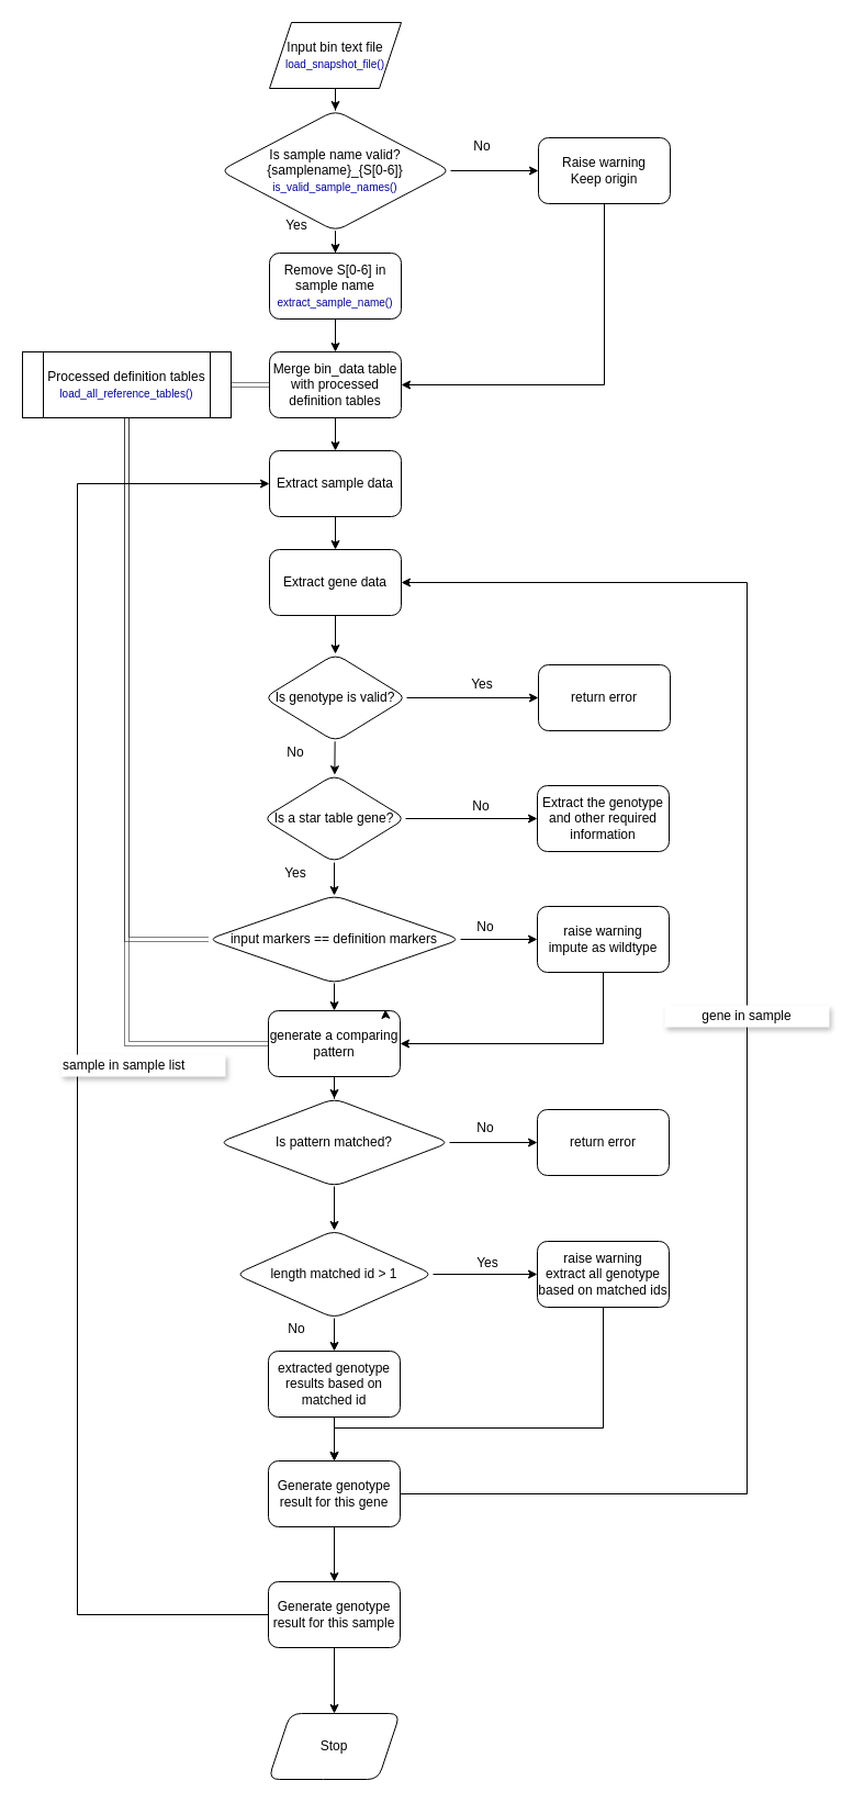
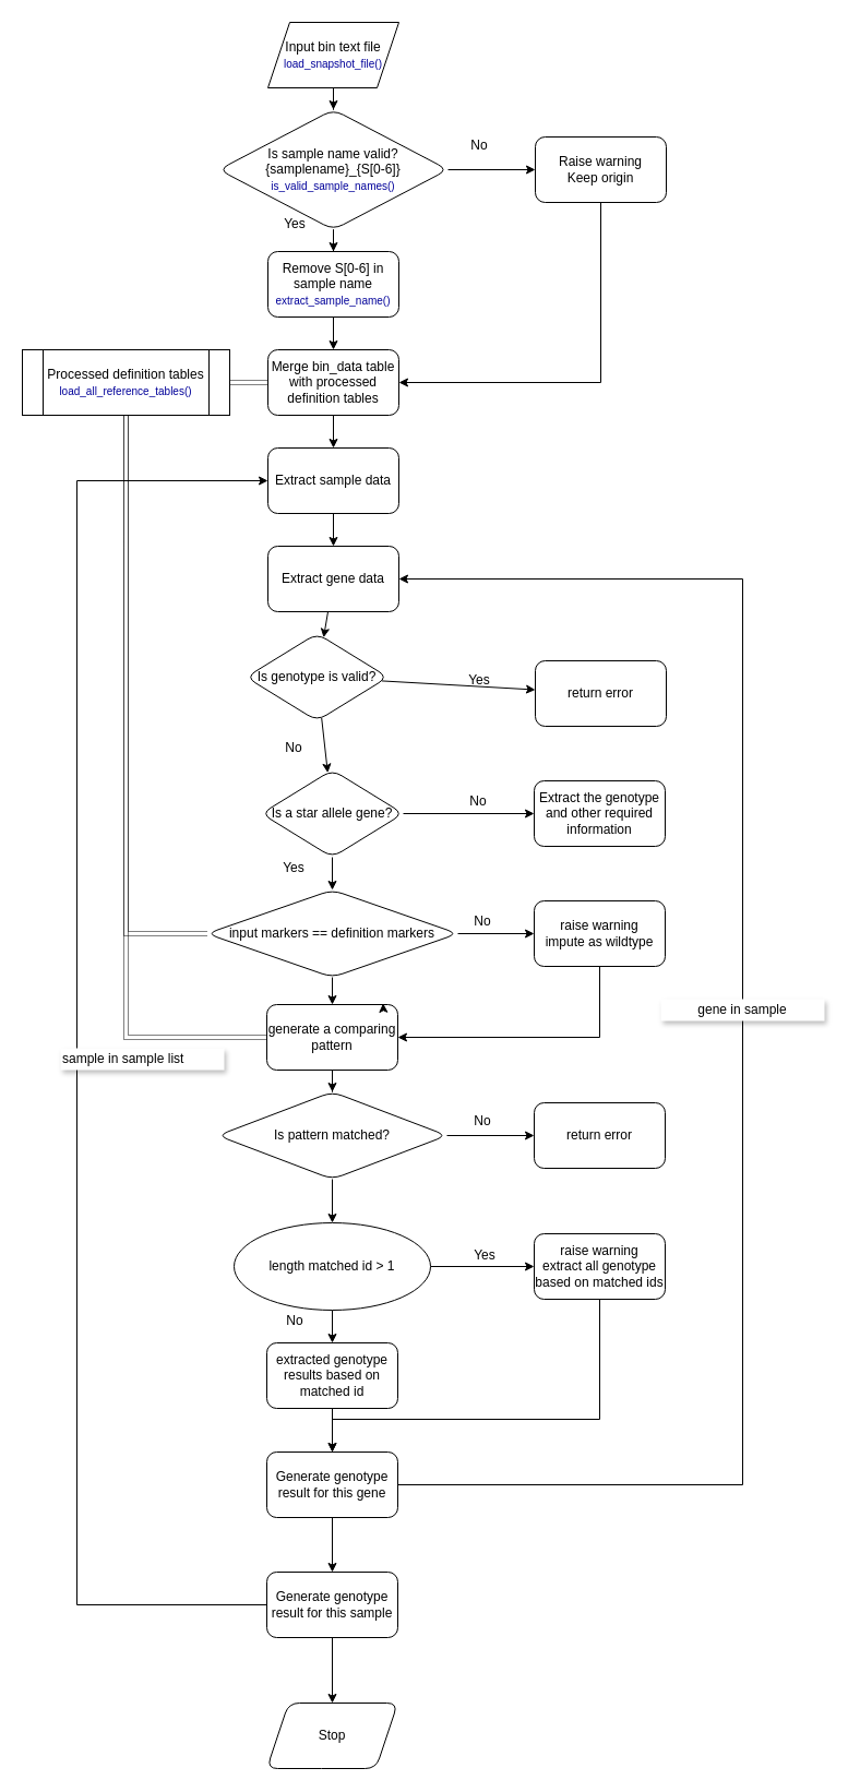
  <mxCell id="0" />
  <mxCell id="1" parent="0" />
  <mxCell id="2" value="Yes" style="rounded=0;html=1;jettySize=auto;orthogonalLoop=1;fontSize=11;endArrow=block;endFill=0;endSize=8;strokeWidth=1;shadow=0;labelBackgroundColor=none;edgeStyle=orthogonalEdgeStyle;" parent="1" edge="1"><mxGeometry y="20" relative="1" as="geometry"><mxPoint as="offset" /><mxPoint x="230" y="260" as="sourcePoint" /></mxGeometry></mxCell>
  <mxCell id="3" value="No" style="edgeStyle=orthogonalEdgeStyle;rounded=0;html=1;jettySize=auto;orthogonalLoop=1;fontSize=11;endArrow=block;endFill=0;endSize=8;strokeWidth=1;shadow=0;labelBackgroundColor=none;" parent="1" edge="1"><mxGeometry y="10" relative="1" as="geometry"><mxPoint as="offset" /><mxPoint x="280" y="220" as="sourcePoint" /></mxGeometry></mxCell>
  <mxCell id="4" value="No" style="rounded=0;html=1;jettySize=auto;orthogonalLoop=1;fontSize=11;endArrow=block;endFill=0;endSize=8;strokeWidth=1;shadow=0;labelBackgroundColor=none;edgeStyle=orthogonalEdgeStyle;" parent="1" edge="1"><mxGeometry x="0.333" y="20" relative="1" as="geometry"><mxPoint as="offset" /><mxPoint x="230" y="380" as="sourcePoint" /></mxGeometry></mxCell>
  <mxCell id="5" value="Yes" style="edgeStyle=orthogonalEdgeStyle;rounded=0;html=1;jettySize=auto;orthogonalLoop=1;fontSize=11;endArrow=block;endFill=0;endSize=8;strokeWidth=1;shadow=0;labelBackgroundColor=none;" parent="1" edge="1"><mxGeometry y="10" relative="1" as="geometry"><mxPoint as="offset" /><mxPoint x="330" y="340" as="targetPoint" /></mxGeometry></mxCell>
  <mxCell id="6" value="" style="edgeStyle=orthogonalEdgeStyle;rounded=0;orthogonalLoop=1;jettySize=auto;html=1;" edge="1" parent="1" source="8" target="10"><mxGeometry relative="1" as="geometry" /></mxCell>
  <mxCell id="7" value="" style="edgeStyle=orthogonalEdgeStyle;rounded=0;orthogonalLoop=1;jettySize=auto;html=1;" edge="1" parent="1" source="8" target="12"><mxGeometry relative="1" as="geometry" /></mxCell>
  <mxCell id="8" value="Is sample name valid?&lt;br&gt;{samplename}_{S[0-6]}&lt;br&gt;&lt;font style=&quot;font-size: 10px&quot; color=&quot;#000099&quot;&gt;is_valid_sample_names()&lt;/font&gt;" style="rhombus;whiteSpace=wrap;html=1;rounded=1;shadow=0;strokeWidth=1;glass=0;" vertex="1" parent="1"><mxGeometry x="200" y="100" width="210" height="110" as="geometry" /></mxCell>
  <mxCell id="9" value="" style="edgeStyle=orthogonalEdgeStyle;rounded=0;orthogonalLoop=1;jettySize=auto;html=1;" edge="1" parent="1" source="10" target="17"><mxGeometry relative="1" as="geometry" /></mxCell>
  <mxCell id="10" value="Remove S[0-6] in sample name&lt;br&gt;&lt;span style=&quot;color: rgb(0 , 0 , 153) ; font-size: 10px&quot;&gt;extract_sample_name()&lt;/span&gt;" style="whiteSpace=wrap;html=1;rounded=1;shadow=0;strokeWidth=1;glass=0;" vertex="1" parent="1"><mxGeometry x="245" y="230" width="120" height="60" as="geometry" /></mxCell>
  <mxCell id="11" style="edgeStyle=orthogonalEdgeStyle;rounded=0;orthogonalLoop=1;jettySize=auto;html=1;exitX=0.5;exitY=1;exitDx=0;exitDy=0;entryX=1;entryY=0.5;entryDx=0;entryDy=0;" edge="1" parent="1" source="12" target="17"><mxGeometry relative="1" as="geometry" /></mxCell>
  <mxCell id="12" value="Raise warning&lt;br&gt;Keep origin" style="whiteSpace=wrap;html=1;rounded=1;shadow=0;strokeWidth=1;glass=0;" vertex="1" parent="1"><mxGeometry x="490" y="125" width="120" height="60" as="geometry" /></mxCell>
  <mxCell id="13" value="No" style="text;html=1;strokeColor=none;fillColor=none;align=center;verticalAlign=middle;whiteSpace=wrap;rounded=0;" vertex="1" parent="1"><mxGeometry x="419" y="123" width="40" height="20" as="geometry" /></mxCell>
  <mxCell id="14" value="Yes" style="text;html=1;strokeColor=none;fillColor=none;align=center;verticalAlign=middle;whiteSpace=wrap;rounded=0;" vertex="1" parent="1"><mxGeometry x="250" y="195" width="40" height="20" as="geometry" /></mxCell>
  <mxCell id="15" style="edgeStyle=orthogonalEdgeStyle;rounded=0;orthogonalLoop=1;jettySize=auto;html=1;exitX=0.5;exitY=1;exitDx=0;exitDy=0;" edge="1" parent="1" source="14" target="14"><mxGeometry relative="1" as="geometry" /></mxCell>
  <mxCell id="16" value="" style="edgeStyle=none;rounded=0;orthogonalLoop=1;jettySize=auto;html=1;" edge="1" parent="1" source="17" target="25"><mxGeometry relative="1" as="geometry" /></mxCell>
  <mxCell id="17" value="Merge bin_data table with processed definition tables" style="whiteSpace=wrap;html=1;rounded=1;shadow=0;strokeWidth=1;glass=0;" vertex="1" parent="1"><mxGeometry x="245" y="320" width="120" height="60" as="geometry" /></mxCell>
  <mxCell id="18" style="rounded=0;orthogonalLoop=1;jettySize=auto;html=1;exitX=1;exitY=0.5;exitDx=0;exitDy=0;entryX=0;entryY=0.5;entryDx=0;entryDy=0;shape=link;dashed=1;dashPattern=1 1;" edge="1" parent="1" source="21" target="17"><mxGeometry relative="1" as="geometry" /></mxCell>
  <mxCell id="19" style="edgeStyle=orthogonalEdgeStyle;rounded=0;orthogonalLoop=1;jettySize=auto;html=1;exitX=0.5;exitY=1;exitDx=0;exitDy=0;entryX=0;entryY=0.5;entryDx=0;entryDy=0;shape=link;dashed=1;dashPattern=1 1;" edge="1" parent="1" source="21" target="47"><mxGeometry relative="1" as="geometry" /></mxCell>
  <mxCell id="20" style="edgeStyle=orthogonalEdgeStyle;rounded=0;orthogonalLoop=1;jettySize=auto;html=1;exitX=0.5;exitY=1;exitDx=0;exitDy=0;entryX=0;entryY=0.5;entryDx=0;entryDy=0;shape=link;dashed=1;dashPattern=1 1;" edge="1" parent="1" source="21" target="40"><mxGeometry relative="1" as="geometry" /></mxCell>
  <mxCell id="21" value="Processed definition tables&lt;br&gt;&lt;font style=&quot;font-size: 10px&quot; color=&quot;#000099&quot;&gt;load_all_reference_tables()&lt;/font&gt;" style="shape=process;whiteSpace=wrap;html=1;backgroundOutline=1;" vertex="1" parent="1"><mxGeometry x="20" y="320" width="190" height="60" as="geometry" /></mxCell>
  <mxCell id="22" style="edgeStyle=orthogonalEdgeStyle;rounded=0;orthogonalLoop=1;jettySize=auto;html=1;exitX=0.5;exitY=1;exitDx=0;exitDy=0;" edge="1" parent="1" source="23" target="8"><mxGeometry relative="1" as="geometry" /></mxCell>
  <mxCell id="23" value="Input bin text file&lt;br&gt;&lt;span style=&quot;color: rgb(0 , 0 , 153) ; font-size: 10px&quot;&gt;load_snapshot_file()&lt;/span&gt;" style="shape=parallelogram;perimeter=parallelogramPerimeter;whiteSpace=wrap;html=1;fixedSize=1;" vertex="1" parent="1"><mxGeometry x="245" y="20" width="120" height="60" as="geometry" /></mxCell>
  <mxCell id="24" value="" style="edgeStyle=none;rounded=0;orthogonalLoop=1;jettySize=auto;html=1;" edge="1" parent="1" source="25" target="27"><mxGeometry relative="1" as="geometry" /></mxCell>
  <mxCell id="25" value="Extract sample data" style="whiteSpace=wrap;html=1;rounded=1;shadow=0;strokeWidth=1;glass=0;" vertex="1" parent="1"><mxGeometry x="245" y="410" width="120" height="60" as="geometry" /></mxCell>
  <mxCell id="26" value="" style="edgeStyle=none;rounded=0;orthogonalLoop=1;jettySize=auto;html=1;" edge="1" parent="1" source="27" target="30"><mxGeometry relative="1" as="geometry" /></mxCell>
  <mxCell id="27" value="Extract gene data" style="whiteSpace=wrap;html=1;rounded=1;shadow=0;strokeWidth=1;glass=0;" vertex="1" parent="1"><mxGeometry x="245" y="500" width="120" height="60" as="geometry" /></mxCell>
  <mxCell id="28" value="" style="edgeStyle=none;rounded=0;orthogonalLoop=1;jettySize=auto;html=1;" edge="1" parent="1" source="30" target="31"><mxGeometry relative="1" as="geometry" /></mxCell>
  <mxCell id="29" value="" style="edgeStyle=none;rounded=0;orthogonalLoop=1;jettySize=auto;html=1;" edge="1" parent="1" source="30" target="35"><mxGeometry relative="1" as="geometry" /></mxCell>
- <mxCell id="30" value="Is genotype is valid?" style="rhombus;whiteSpace=wrap;html=1;rounded=1;shadow=0;strokeWidth=1;glass=0;" vertex="1" parent="1"><mxGeometry x="240" y="595" width="130" height="80" as="geometry" /></mxCell>
+ <mxCell id="30" value="Is genotype is valid?" style="rhombus;whiteSpace=wrap;html=1;rounded=1;shadow=0;strokeWidth=1;glass=0;" vertex="1" parent="1"><mxGeometry x="225" y="580" width="130" height="80" as="geometry" /></mxCell>
  <mxCell id="31" value="return error" style="whiteSpace=wrap;html=1;rounded=1;shadow=0;strokeWidth=1;glass=0;" vertex="1" parent="1"><mxGeometry x="490" y="605" width="120" height="60" as="geometry" /></mxCell>
  <mxCell id="32" value="Yes" style="text;html=1;strokeColor=none;fillColor=none;align=center;verticalAlign=middle;whiteSpace=wrap;rounded=0;" vertex="1" parent="1"><mxGeometry x="419" y="613" width="40" height="20" as="geometry" /></mxCell>
  <mxCell id="33" value="" style="edgeStyle=none;rounded=0;orthogonalLoop=1;jettySize=auto;html=1;" edge="1" parent="1" source="35" target="36"><mxGeometry relative="1" as="geometry" /></mxCell>
  <mxCell id="34" value="" style="edgeStyle=none;rounded=0;orthogonalLoop=1;jettySize=auto;html=1;" edge="1" parent="1" source="35" target="40"><mxGeometry relative="1" as="geometry" /></mxCell>
- <mxCell id="35" value="Is a star table gene?" style="rhombus;whiteSpace=wrap;html=1;rounded=1;shadow=0;strokeWidth=1;glass=0;" vertex="1" parent="1"><mxGeometry x="239" y="705" width="130" height="80" as="geometry" /></mxCell>
+ <mxCell id="35" value="Is a star allele gene?" style="rhombus;whiteSpace=wrap;html=1;rounded=1;shadow=0;strokeWidth=1;glass=0;" vertex="1" parent="1"><mxGeometry x="239" y="705" width="130" height="80" as="geometry" /></mxCell>
  <mxCell id="36" value="Extract the genotype and other required information" style="whiteSpace=wrap;html=1;rounded=1;shadow=0;strokeWidth=1;glass=0;" vertex="1" parent="1"><mxGeometry x="489" y="715" width="120" height="60" as="geometry" /></mxCell>
  <mxCell id="37" value="No" style="text;html=1;strokeColor=none;fillColor=none;align=center;verticalAlign=middle;whiteSpace=wrap;rounded=0;" vertex="1" parent="1"><mxGeometry x="418" y="724" width="40" height="20" as="geometry" /></mxCell>
  <mxCell id="38" style="edgeStyle=orthogonalEdgeStyle;rounded=0;orthogonalLoop=1;jettySize=auto;html=1;exitX=1;exitY=0.5;exitDx=0;exitDy=0;entryX=0;entryY=0.5;entryDx=0;entryDy=0;" edge="1" parent="1" source="40" target="44"><mxGeometry relative="1" as="geometry" /></mxCell>
  <mxCell id="39" value="" style="edgeStyle=none;rounded=0;orthogonalLoop=1;jettySize=auto;html=1;" edge="1" parent="1" source="40" target="47"><mxGeometry relative="1" as="geometry" /></mxCell>
  <mxCell id="40" value="input markers == definition markers" style="rhombus;whiteSpace=wrap;html=1;rounded=1;shadow=0;strokeWidth=1;glass=0;" vertex="1" parent="1"><mxGeometry x="189" y="815" width="230" height="80" as="geometry" /></mxCell>
  <mxCell id="41" value="Yes" style="text;html=1;strokeColor=none;fillColor=none;align=center;verticalAlign=middle;whiteSpace=wrap;rounded=0;" vertex="1" parent="1"><mxGeometry x="249" y="785" width="40" height="20" as="geometry" /></mxCell>
  <mxCell id="42" value="No" style="text;html=1;strokeColor=none;fillColor=none;align=center;verticalAlign=middle;whiteSpace=wrap;rounded=0;" vertex="1" parent="1"><mxGeometry x="249" y="675" width="40" height="20" as="geometry" /></mxCell>
  <mxCell id="43" style="edgeStyle=orthogonalEdgeStyle;rounded=0;orthogonalLoop=1;jettySize=auto;html=1;exitX=0.5;exitY=1;exitDx=0;exitDy=0;entryX=1;entryY=0.5;entryDx=0;entryDy=0;" edge="1" parent="1" source="44" target="47"><mxGeometry relative="1" as="geometry" /></mxCell>
  <mxCell id="44" value="raise warning&lt;br&gt;impute as wildtype" style="whiteSpace=wrap;html=1;rounded=1;shadow=0;strokeWidth=1;glass=0;" vertex="1" parent="1"><mxGeometry x="489" y="825" width="120" height="60" as="geometry" /></mxCell>
  <mxCell id="45" value="No" style="text;html=1;strokeColor=none;fillColor=none;align=center;verticalAlign=middle;whiteSpace=wrap;rounded=0;" vertex="1" parent="1"><mxGeometry x="422" y="834" width="40" height="20" as="geometry" /></mxCell>
  <mxCell id="46" value="" style="edgeStyle=orthogonalEdgeStyle;rounded=0;orthogonalLoop=1;jettySize=auto;html=1;" edge="1" parent="1" source="47" target="50"><mxGeometry relative="1" as="geometry" /></mxCell>
  <mxCell id="47" value="generate a comparing pattern" style="whiteSpace=wrap;html=1;rounded=1;shadow=0;strokeWidth=1;glass=0;" vertex="1" parent="1"><mxGeometry x="244" y="920" width="120" height="60" as="geometry" /></mxCell>
  <mxCell id="48" value="" style="edgeStyle=orthogonalEdgeStyle;rounded=0;orthogonalLoop=1;jettySize=auto;html=1;" edge="1" parent="1" source="50" target="51"><mxGeometry relative="1" as="geometry" /></mxCell>
  <mxCell id="49" value="" style="edgeStyle=orthogonalEdgeStyle;rounded=0;orthogonalLoop=1;jettySize=auto;html=1;" edge="1" parent="1" source="50" target="58"><mxGeometry relative="1" as="geometry" /></mxCell>
  <mxCell id="50" value="Is pattern matched?" style="rhombus;whiteSpace=wrap;html=1;rounded=1;shadow=0;strokeWidth=1;glass=0;" vertex="1" parent="1"><mxGeometry x="199" y="1000" width="210" height="80" as="geometry" /></mxCell>
  <mxCell id="51" value="return error" style="whiteSpace=wrap;html=1;rounded=1;shadow=0;strokeWidth=1;glass=0;" vertex="1" parent="1"><mxGeometry x="489" y="1010" width="120" height="60" as="geometry" /></mxCell>
  <mxCell id="52" value="" style="edgeStyle=orthogonalEdgeStyle;rounded=0;orthogonalLoop=1;jettySize=auto;html=1;" edge="1" parent="1" source="53" target="66"><mxGeometry relative="1" as="geometry" /></mxCell>
  <mxCell id="53" value="extracted genotype results based on matched id" style="whiteSpace=wrap;html=1;rounded=1;shadow=0;strokeWidth=1;glass=0;" vertex="1" parent="1"><mxGeometry x="244" y="1230" width="120" height="60" as="geometry" /></mxCell>
  <mxCell id="54" style="edgeStyle=orthogonalEdgeStyle;rounded=0;orthogonalLoop=1;jettySize=auto;html=1;exitX=1;exitY=0.5;exitDx=0;exitDy=0;" edge="1" parent="1" source="66"><mxGeometry relative="1" as="geometry"><mxPoint x="354" y="1360" as="sourcePoint" /><mxPoint x="365" y="530" as="targetPoint" /><Array as="points"><mxPoint x="680" y="1360" /><mxPoint x="680" y="530" /><mxPoint x="365" y="530" /></Array></mxGeometry></mxCell>
  <mxCell id="55" style="edgeStyle=orthogonalEdgeStyle;rounded=0;orthogonalLoop=1;jettySize=auto;html=1;exitX=0.75;exitY=0;exitDx=0;exitDy=0;entryX=0.888;entryY=-0.019;entryDx=0;entryDy=0;entryPerimeter=0;" edge="1" parent="1" source="47" target="47"><mxGeometry relative="1" as="geometry" /></mxCell>
  <mxCell id="56" style="edgeStyle=orthogonalEdgeStyle;rounded=0;orthogonalLoop=1;jettySize=auto;html=1;exitX=0.5;exitY=1;exitDx=0;exitDy=0;entryX=0.5;entryY=0;entryDx=0;entryDy=0;" edge="1" parent="1" source="58" target="53"><mxGeometry relative="1" as="geometry" /></mxCell>
  <mxCell id="57" value="" style="edgeStyle=orthogonalEdgeStyle;rounded=0;orthogonalLoop=1;jettySize=auto;html=1;" edge="1" parent="1" source="58" target="60"><mxGeometry relative="1" as="geometry" /></mxCell>
- <mxCell id="58" value="length matched id &amp;gt; 1" style="rhombus;whiteSpace=wrap;html=1;rounded=1;shadow=0;strokeWidth=1;glass=0;" vertex="1" parent="1"><mxGeometry x="214" y="1120" width="180" height="80" as="geometry" /></mxCell>
+ <mxCell id="58" value="length matched id &amp;gt; 1" style="ellipse;whiteSpace=wrap;html=1;shadow=0;strokeWidth=1;glass=0;" vertex="1" parent="1"><mxGeometry x="214" y="1120" width="180" height="80" as="geometry" /></mxCell>
  <mxCell id="59" style="edgeStyle=orthogonalEdgeStyle;rounded=0;orthogonalLoop=1;jettySize=auto;html=1;exitX=0.5;exitY=1;exitDx=0;exitDy=0;" edge="1" parent="1" source="60"><mxGeometry relative="1" as="geometry"><mxPoint x="304.034" y="1330" as="targetPoint" /><Array as="points"><mxPoint x="549" y="1300" /><mxPoint x="304" y="1300" /></Array></mxGeometry></mxCell>
  <mxCell id="60" value="raise warning&lt;br&gt;extract all genotype based on matched ids" style="whiteSpace=wrap;html=1;rounded=1;shadow=0;strokeWidth=1;glass=0;" vertex="1" parent="1"><mxGeometry x="489" y="1130" width="120" height="60" as="geometry" /></mxCell>
  <mxCell id="61" value="No" style="text;html=1;strokeColor=none;fillColor=none;align=center;verticalAlign=middle;whiteSpace=wrap;rounded=0;" vertex="1" parent="1"><mxGeometry x="422" y="1017" width="40" height="20" as="geometry" /></mxCell>
  <mxCell id="62" value="Yes" style="text;html=1;strokeColor=none;fillColor=none;align=center;verticalAlign=middle;whiteSpace=wrap;rounded=0;" vertex="1" parent="1"><mxGeometry x="424" y="1140" width="40" height="20" as="geometry" /></mxCell>
  <mxCell id="63" value="No" style="text;html=1;strokeColor=none;fillColor=none;align=center;verticalAlign=middle;whiteSpace=wrap;rounded=0;" vertex="1" parent="1"><mxGeometry x="250" y="1200" width="40" height="20" as="geometry" /></mxCell>
  <mxCell id="64" value="gene in sample" style="text;html=1;strokeColor=none;fillColor=#FFFFFF;align=center;verticalAlign=middle;whiteSpace=wrap;rounded=0;shadow=1;" vertex="1" parent="1"><mxGeometry x="605" y="915" width="150" height="20" as="geometry" /></mxCell>
  <mxCell id="65" value="" style="edgeStyle=orthogonalEdgeStyle;rounded=0;orthogonalLoop=1;jettySize=auto;html=1;" edge="1" parent="1" source="66" target="69"><mxGeometry relative="1" as="geometry" /></mxCell>
  <mxCell id="66" value="Generate genotype result for this gene" style="whiteSpace=wrap;html=1;rounded=1;shadow=0;strokeWidth=1;glass=0;" vertex="1" parent="1"><mxGeometry x="244" y="1330" width="120" height="60" as="geometry" /></mxCell>
  <mxCell id="67" value="" style="edgeStyle=orthogonalEdgeStyle;rounded=0;orthogonalLoop=1;jettySize=auto;html=1;" edge="1" parent="1" source="69" target="70"><mxGeometry relative="1" as="geometry" /></mxCell>
  <mxCell id="68" style="edgeStyle=orthogonalEdgeStyle;rounded=0;orthogonalLoop=1;jettySize=auto;html=1;exitX=0;exitY=0.5;exitDx=0;exitDy=0;entryX=0;entryY=0.5;entryDx=0;entryDy=0;" edge="1" parent="1" source="69" target="25"><mxGeometry relative="1" as="geometry"><mxPoint x="70" y="830" as="targetPoint" /><Array as="points"><mxPoint x="70" y="1470" /><mxPoint x="70" y="440" /></Array></mxGeometry></mxCell>
  <mxCell id="69" value="Generate genotype result for this sample" style="whiteSpace=wrap;html=1;rounded=1;shadow=0;strokeWidth=1;glass=0;" vertex="1" parent="1"><mxGeometry x="244" y="1440" width="120" height="60" as="geometry" /></mxCell>
  <mxCell id="70" value="Stop" style="shape=parallelogram;perimeter=parallelogramPerimeter;whiteSpace=wrap;html=1;fixedSize=1;rounded=1;shadow=0;strokeWidth=1;glass=0;" vertex="1" parent="1"><mxGeometry x="244" y="1560" width="120" height="60" as="geometry" /></mxCell>
  <mxCell id="71" value="sample in sample list" style="text;html=1;strokeColor=none;fillColor=#FFFFFF;align=left;verticalAlign=middle;whiteSpace=wrap;rounded=0;shadow=1;" vertex="1" parent="1"><mxGeometry x="55" y="960" width="150" height="20" as="geometry" /></mxCell>
